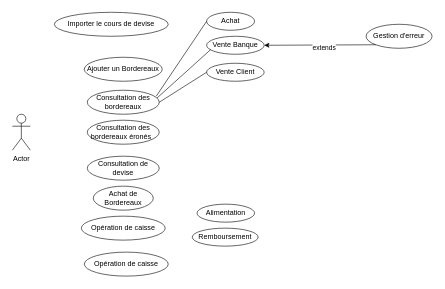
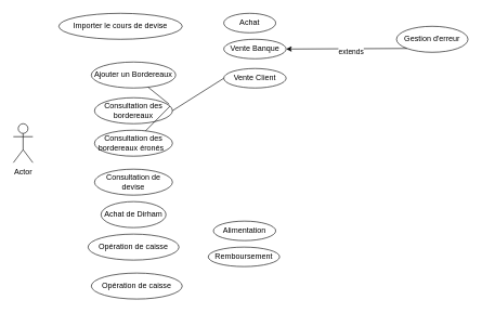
  <mxCell id="0" />
  <mxCell id="1" parent="0" />
  <mxCell id="2" value="Actor" style="shape=umlActor;verticalLabelPosition=bottom;verticalAlign=top;html=1;outlineConnect=0;" parent="1" vertex="1"><mxGeometry x="20" y="190" width="30" height="60" as="geometry" /></mxCell>
  <mxCell id="3" value="Ajouter un Bordereaux" style="ellipse;whiteSpace=wrap;html=1;" parent="1" vertex="1"><mxGeometry x="140" y="95" width="130" height="40" as="geometry" /></mxCell>
  <mxCell id="4" value="Achat" style="ellipse;whiteSpace=wrap;html=1;" parent="1" vertex="1"><mxGeometry x="344" y="20" width="80" height="30" as="geometry" /></mxCell>
  <mxCell id="5" value="Importer le cours de devise" style="ellipse;whiteSpace=wrap;html=1;" parent="1" vertex="1"><mxGeometry x="90" y="20" width="190" height="40" as="geometry" /></mxCell>
  <mxCell id="6" value="Gestion d'erreur" style="ellipse;whiteSpace=wrap;html=1;" parent="1" vertex="1"><mxGeometry x="610" y="40" width="110" height="40" as="geometry" /></mxCell>
  <mxCell id="7" value="Consultation des bordereaux" style="ellipse;whiteSpace=wrap;html=1;" parent="1" vertex="1"><mxGeometry x="145" y="150" width="120" height="40" as="geometry" /></mxCell>
  <mxCell id="8" value="Vente Banque" style="ellipse;whiteSpace=wrap;html=1;" parent="1" vertex="1"><mxGeometry x="344" y="60" width="96" height="30" as="geometry" /></mxCell>
  <mxCell id="9" value="Vente Client" style="ellipse;whiteSpace=wrap;html=1;" parent="1" vertex="1"><mxGeometry x="344" y="105" width="96" height="30" as="geometry" /></mxCell>
- <mxCell id="10" value="" style="endArrow=none;html=1;entryX=0;entryY=0.5;entryDx=0;entryDy=0;exitX=0.958;exitY=0.25;exitDx=0;exitDy=0;exitPerimeter=0;" parent="1" source="7" target="4" edge="1"><mxGeometry width="50" height="50" relative="1" as="geometry"><mxPoint x="260" y="150" as="sourcePoint" /><mxPoint x="380" y="260" as="targetPoint" /></mxGeometry></mxCell>
- <mxCell id="11" value="" style="endArrow=none;html=1;entryX=0.069;entryY=0.744;entryDx=0;entryDy=0;exitX=0.969;exitY=0.325;exitDx=0;exitDy=0;entryPerimeter=0;exitPerimeter=0;" parent="1" source="7" target="8" edge="1"><mxGeometry width="50" height="50" relative="1" as="geometry"><mxPoint x="310" y="130" as="sourcePoint" /><mxPoint x="354" y="85" as="targetPoint" /></mxGeometry></mxCell>
+ <mxCell id="10" value="" style="endArrow=none;html=1;exitX=0.958;exitY=0.25;exitDx=0;exitDy=0;exitPerimeter=0;" parent="1" source="7" target="3" edge="1"><mxGeometry width="50" height="50" relative="1" as="geometry"><mxPoint x="260" y="150" as="sourcePoint" /><mxPoint x="380" y="260" as="targetPoint" /></mxGeometry></mxCell>
+ <mxCell id="11" value="" style="endArrow=none;html=1;exitX=0.969;exitY=0.325;exitDx=0;exitDy=0;exitPerimeter=0;" parent="1" source="7" target="15" edge="1"><mxGeometry width="50" height="50" relative="1" as="geometry"><mxPoint x="310" y="130" as="sourcePoint" /><mxPoint x="354" y="85" as="targetPoint" /></mxGeometry></mxCell>
  <mxCell id="12" value="" style="endArrow=none;html=1;entryX=0;entryY=0.5;entryDx=0;entryDy=0;exitX=1;exitY=0.5;exitDx=0;exitDy=0;" parent="1" source="7" target="9" edge="1"><mxGeometry width="50" height="50" relative="1" as="geometry"><mxPoint x="310" y="130" as="sourcePoint" /><mxPoint x="360.624" y="132.32" as="targetPoint" /></mxGeometry></mxCell>
  <mxCell id="13" value="" style="endArrow=classic;html=1;exitX=0;exitY=1;exitDx=0;exitDy=0;entryX=1;entryY=0.5;entryDx=0;entryDy=0;" parent="1" source="6" target="8" edge="1"><mxGeometry width="50" height="50" relative="1" as="geometry"><mxPoint x="621.98" y="79" as="sourcePoint" /><mxPoint x="434" y="45" as="targetPoint" /></mxGeometry></mxCell>
  <mxCell id="14" value="extends" style="edgeLabel;html=1;align=center;verticalAlign=middle;resizable=0;points=[];" parent="13" vertex="1" connectable="0"><mxGeometry x="-0.069" y="4" relative="1" as="geometry"><mxPoint as="offset" /></mxGeometry></mxCell>
  <mxCell id="15" value="Consultation des bordereaux éronés&amp;nbsp;&amp;nbsp;" style="ellipse;whiteSpace=wrap;html=1;" parent="1" vertex="1"><mxGeometry x="145" y="200" width="120" height="40" as="geometry" /></mxCell>
  <mxCell id="16" value="Consultation de devise" style="ellipse;whiteSpace=wrap;html=1;" parent="1" vertex="1"><mxGeometry x="145" y="260" width="120" height="40" as="geometry" /></mxCell>
- <mxCell id="17" value="Achat de Bordereaux" style="ellipse;whiteSpace=wrap;html=1;" parent="1" vertex="1"><mxGeometry x="155" y="310" width="100" height="40" as="geometry" /></mxCell>
+ <mxCell id="17" value="Achat de Dirham" style="ellipse;whiteSpace=wrap;html=1;" parent="1" vertex="1"><mxGeometry x="155" y="310" width="100" height="40" as="geometry" /></mxCell>
  <mxCell id="18" value="Opération de caisse" style="ellipse;whiteSpace=wrap;html=1;" parent="1" vertex="1"><mxGeometry x="135" y="360" width="140" height="40" as="geometry" /></mxCell>
  <mxCell id="19" value="Alimentation" style="ellipse;whiteSpace=wrap;html=1;" parent="1" vertex="1"><mxGeometry x="328" y="340" width="96" height="30" as="geometry" /></mxCell>
  <mxCell id="20" value="Remboursement" style="ellipse;whiteSpace=wrap;html=1;" parent="1" vertex="1"><mxGeometry x="320" y="380" width="110" height="30" as="geometry" /></mxCell>
  <mxCell id="21" value="Opération de caisse" style="ellipse;whiteSpace=wrap;html=1;" parent="1" vertex="1"><mxGeometry x="140" y="420" width="140" height="40" as="geometry" /></mxCell>
